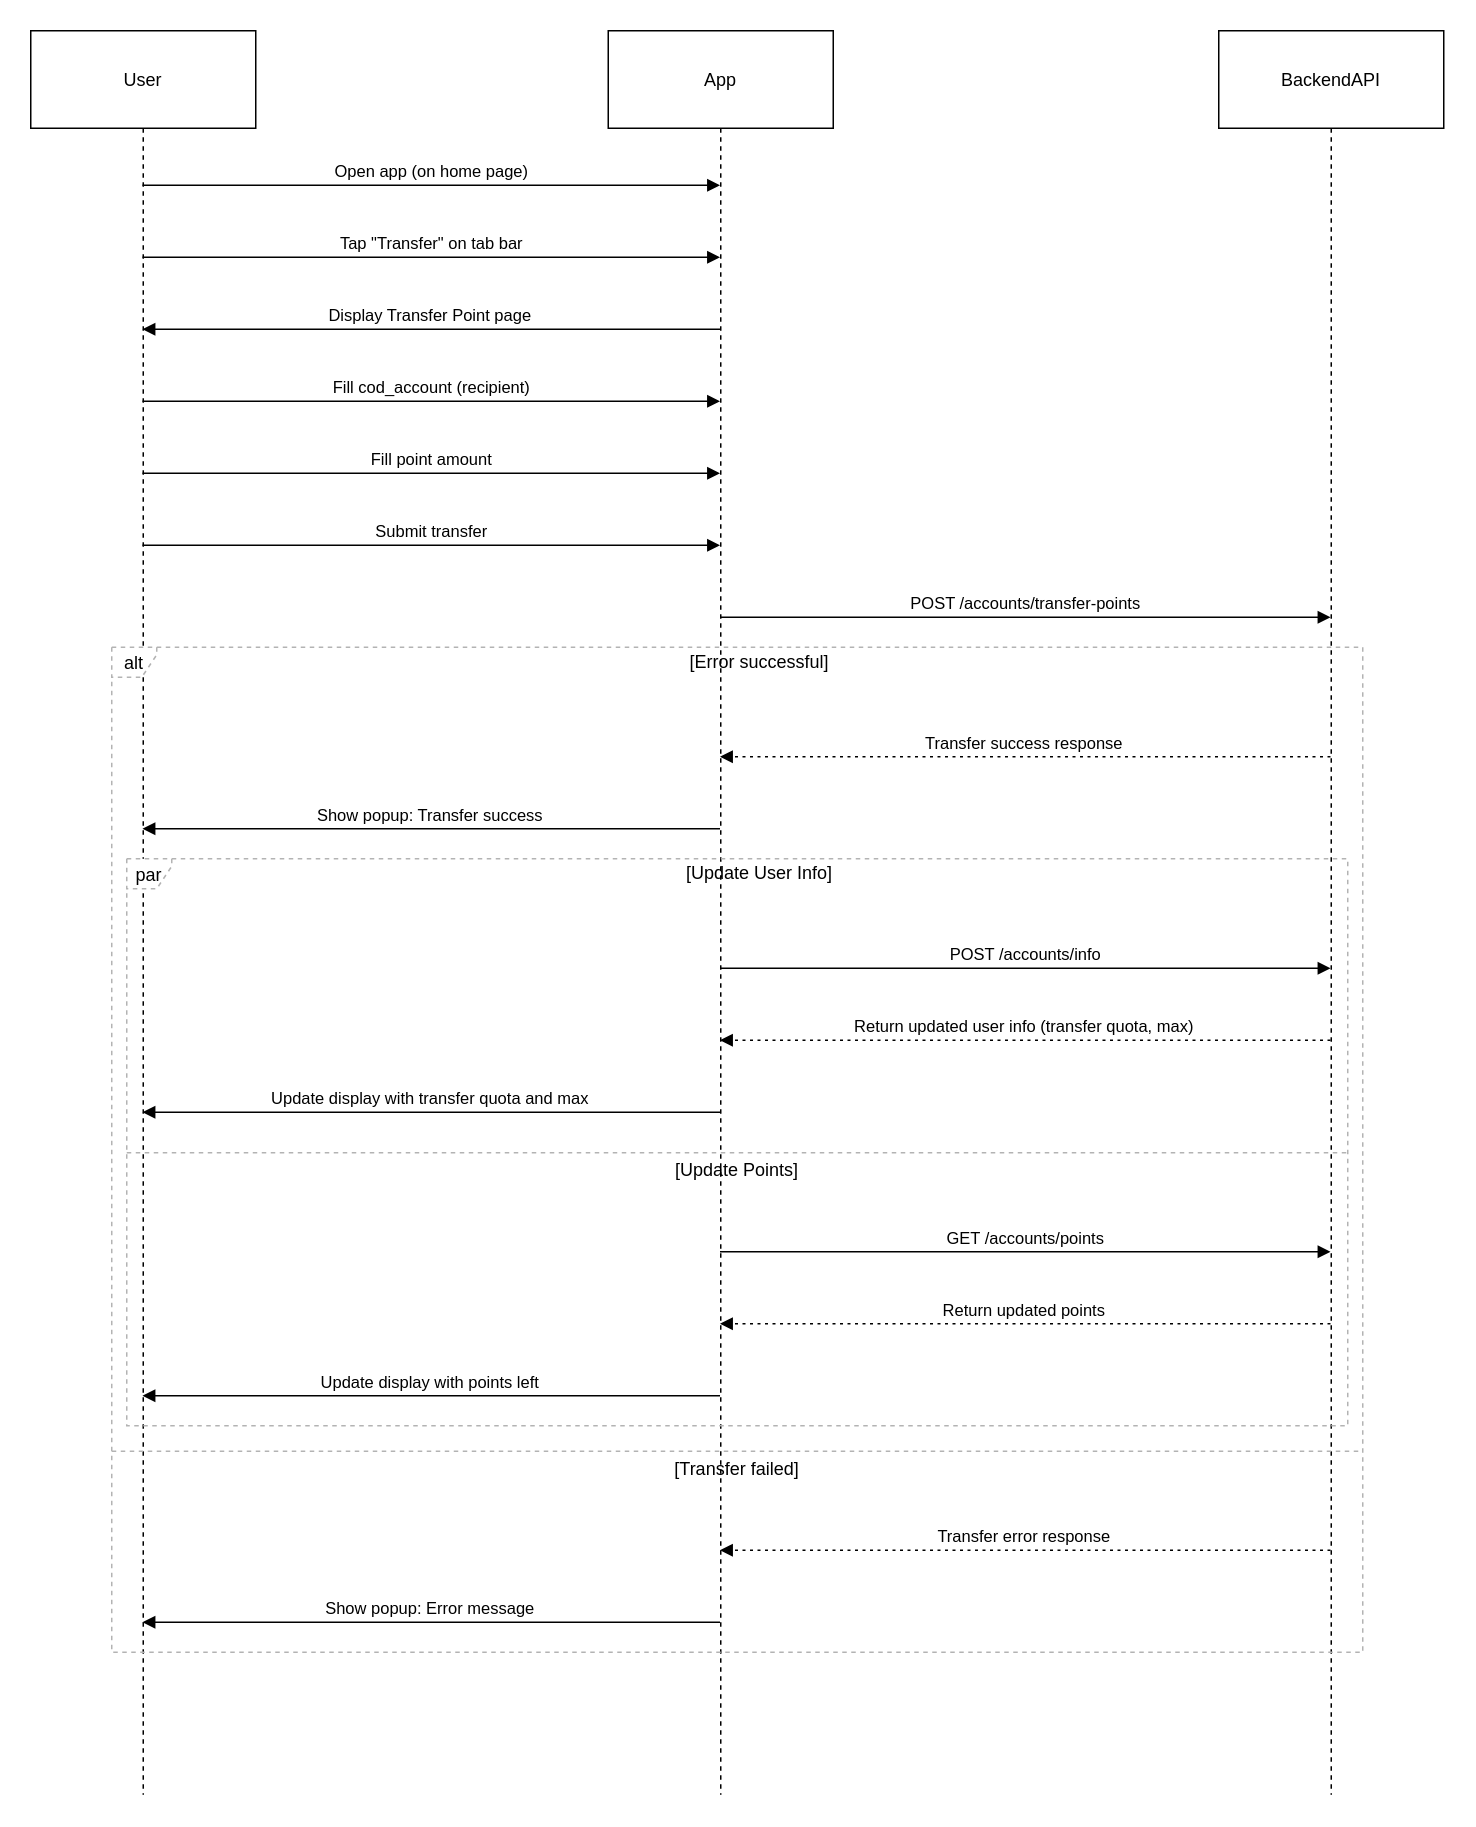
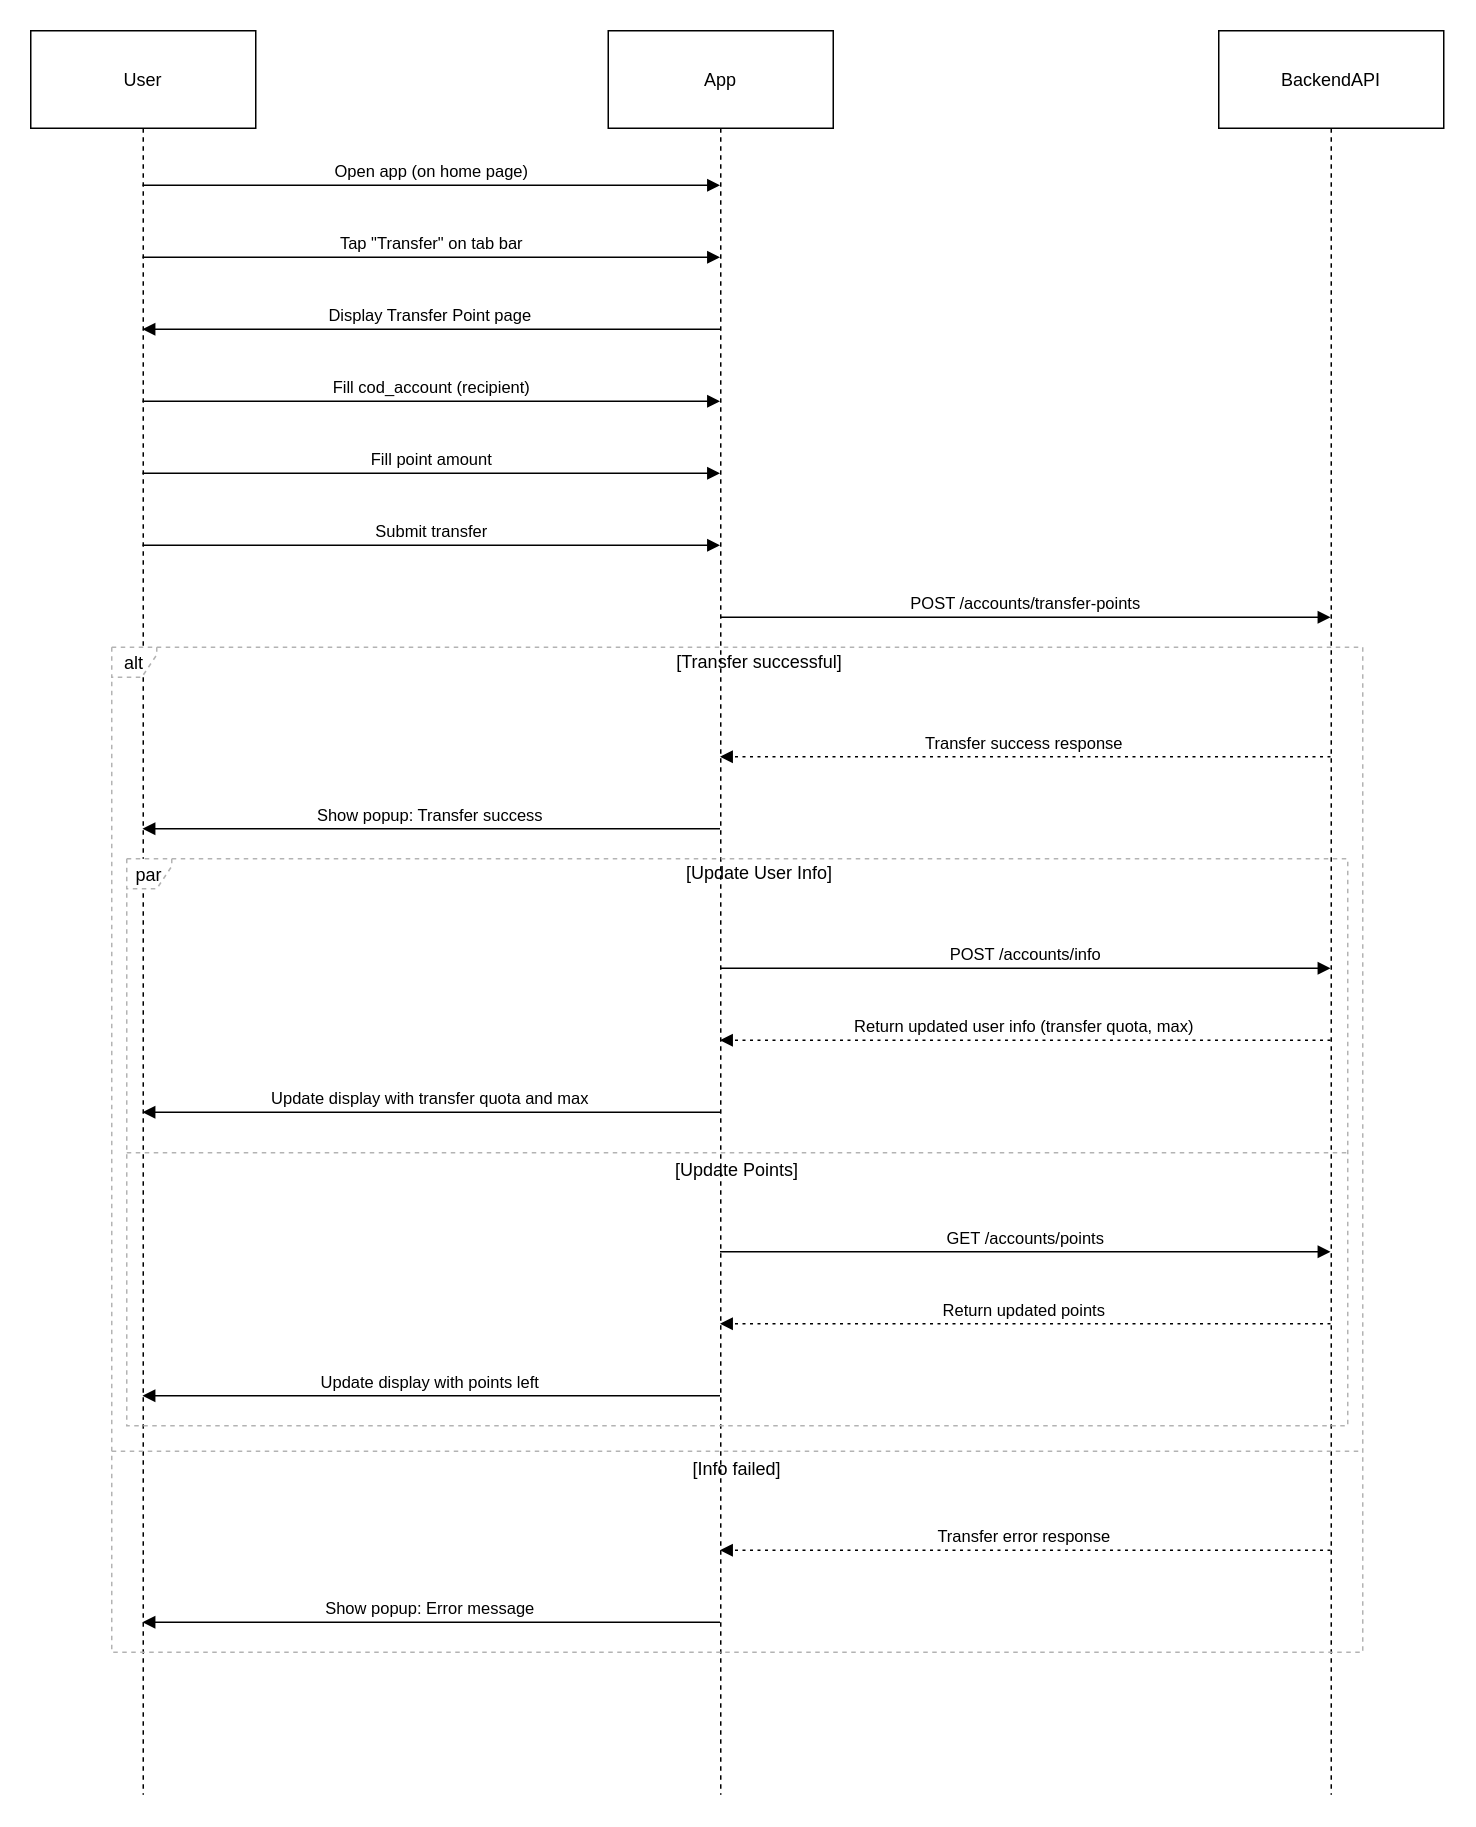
  <mxCell id="0" />
  <mxCell id="1" parent="0" />
  <mxCell id="2" value="User" style="shape=umlLifeline;perimeter=lifelinePerimeter;whiteSpace=wrap;container=1;dropTarget=0;collapsible=0;recursiveResize=0;outlineConnect=0;portConstraint=eastwest;newEdgeStyle={&quot;edgeStyle&quot;:&quot;elbowEdgeStyle&quot;,&quot;elbow&quot;:&quot;vertical&quot;,&quot;curved&quot;:0,&quot;rounded&quot;:0};size=65;" vertex="1" parent="1"><mxGeometry x="20" y="20" width="150" height="1176" as="geometry" /></mxCell>
  <mxCell id="3" value="App" style="shape=umlLifeline;perimeter=lifelinePerimeter;whiteSpace=wrap;container=1;dropTarget=0;collapsible=0;recursiveResize=0;outlineConnect=0;portConstraint=eastwest;newEdgeStyle={&quot;edgeStyle&quot;:&quot;elbowEdgeStyle&quot;,&quot;elbow&quot;:&quot;vertical&quot;,&quot;curved&quot;:0,&quot;rounded&quot;:0};size=65;" vertex="1" parent="1"><mxGeometry x="405" y="20" width="150" height="1176" as="geometry" /></mxCell>
  <mxCell id="4" value="BackendAPI" style="shape=umlLifeline;perimeter=lifelinePerimeter;whiteSpace=wrap;container=1;dropTarget=0;collapsible=0;recursiveResize=0;outlineConnect=0;portConstraint=eastwest;newEdgeStyle={&quot;edgeStyle&quot;:&quot;elbowEdgeStyle&quot;,&quot;elbow&quot;:&quot;vertical&quot;,&quot;curved&quot;:0,&quot;rounded&quot;:0};size=65;" vertex="1" parent="1"><mxGeometry x="812" y="20" width="150" height="1176" as="geometry" /></mxCell>
  <mxCell id="5" value="par" style="shape=umlFrame;dashed=1;pointerEvents=0;dropTarget=0;strokeColor=#B3B3B3;height=20;width=30" vertex="1" parent="1"><mxGeometry x="84" y="572" width="814" height="378" as="geometry" /></mxCell>
  <mxCell id="6" value="[Update User Info]" style="text;strokeColor=none;fillColor=none;align=center;verticalAlign=middle;whiteSpace=wrap;" vertex="1" parent="5"><mxGeometry x="30" width="784" height="20" as="geometry" /></mxCell>
  <mxCell id="7" value="[Update Points]" style="shape=line;dashed=1;whiteSpace=wrap;verticalAlign=top;labelPosition=center;verticalLabelPosition=middle;align=center;strokeColor=#B3B3B3;" vertex="1" parent="5"><mxGeometry y="194" width="814" height="4" as="geometry" /></mxCell>
  <mxCell id="8" value="alt" style="shape=umlFrame;dashed=1;pointerEvents=0;dropTarget=0;strokeColor=#B3B3B3;height=20;width=30" vertex="1" parent="1"><mxGeometry x="74" y="431" width="834" height="670" as="geometry" /></mxCell>
- <mxCell id="9" value="[Error successful]" style="text;strokeColor=none;fillColor=none;align=center;verticalAlign=middle;whiteSpace=wrap;" vertex="1" parent="8"><mxGeometry x="30" width="804" height="20" as="geometry" /></mxCell>
- <mxCell id="10" value="[Transfer failed]" style="shape=line;dashed=1;whiteSpace=wrap;verticalAlign=top;labelPosition=center;verticalLabelPosition=middle;align=center;strokeColor=#B3B3B3;" vertex="1" parent="8"><mxGeometry y="534" width="834" height="4" as="geometry" /></mxCell>
+ <mxCell id="9" value="[Transfer successful]" style="text;strokeColor=none;fillColor=none;align=center;verticalAlign=middle;whiteSpace=wrap;" vertex="1" parent="8"><mxGeometry x="30" width="804" height="20" as="geometry" /></mxCell>
+ <mxCell id="10" value="[Info failed]" style="shape=line;dashed=1;whiteSpace=wrap;verticalAlign=top;labelPosition=center;verticalLabelPosition=middle;align=center;strokeColor=#B3B3B3;" vertex="1" parent="8"><mxGeometry y="534" width="834" height="4" as="geometry" /></mxCell>
  <mxCell id="11" value="Open app (on home page)" style="verticalAlign=bottom;endArrow=block;edgeStyle=elbowEdgeStyle;elbow=vertical;curved=0;rounded=0;" edge="1" parent="1" source="2" target="3"><mxGeometry relative="1" as="geometry"><Array as="points"><mxPoint x="296" y="123" /></Array></mxGeometry></mxCell>
  <mxCell id="12" value="Tap &quot;Transfer&quot; on tab bar" style="verticalAlign=bottom;endArrow=block;edgeStyle=elbowEdgeStyle;elbow=vertical;curved=0;rounded=0;" edge="1" parent="1" source="2" target="3"><mxGeometry relative="1" as="geometry"><Array as="points"><mxPoint x="296" y="171" /></Array></mxGeometry></mxCell>
  <mxCell id="13" value="Display Transfer Point page" style="verticalAlign=bottom;endArrow=block;edgeStyle=elbowEdgeStyle;elbow=vertical;curved=0;rounded=0;" edge="1" parent="1" source="3" target="2"><mxGeometry relative="1" as="geometry"><Array as="points"><mxPoint x="299" y="219" /></Array></mxGeometry></mxCell>
  <mxCell id="14" value="Fill cod_account (recipient)" style="verticalAlign=bottom;endArrow=block;edgeStyle=elbowEdgeStyle;elbow=vertical;curved=0;rounded=0;" edge="1" parent="1" source="2" target="3"><mxGeometry relative="1" as="geometry"><Array as="points"><mxPoint x="296" y="267" /></Array></mxGeometry></mxCell>
  <mxCell id="15" value="Fill point amount" style="verticalAlign=bottom;endArrow=block;edgeStyle=elbowEdgeStyle;elbow=vertical;curved=0;rounded=0;" edge="1" parent="1" source="2" target="3"><mxGeometry relative="1" as="geometry"><Array as="points"><mxPoint x="296" y="315" /></Array></mxGeometry></mxCell>
  <mxCell id="16" value="Submit transfer" style="verticalAlign=bottom;endArrow=block;edgeStyle=elbowEdgeStyle;elbow=vertical;curved=0;rounded=0;" edge="1" parent="1" source="2" target="3"><mxGeometry relative="1" as="geometry"><Array as="points"><mxPoint x="296" y="363" /></Array></mxGeometry></mxCell>
  <mxCell id="17" value="POST /accounts/transfer-points" style="verticalAlign=bottom;endArrow=block;edgeStyle=elbowEdgeStyle;elbow=vertical;curved=0;rounded=0;" edge="1" parent="1" source="3" target="4"><mxGeometry relative="1" as="geometry"><Array as="points"><mxPoint x="692" y="411" /></Array></mxGeometry></mxCell>
  <mxCell id="18" value="Transfer success response" style="verticalAlign=bottom;endArrow=block;edgeStyle=elbowEdgeStyle;elbow=vertical;curved=0;rounded=0;dashed=1;dashPattern=2 3;" edge="1" parent="1" source="4" target="3"><mxGeometry relative="1" as="geometry"><Array as="points"><mxPoint x="695" y="504" /></Array></mxGeometry></mxCell>
  <mxCell id="19" value="Show popup: Transfer success" style="verticalAlign=bottom;endArrow=block;edgeStyle=elbowEdgeStyle;elbow=vertical;curved=0;rounded=0;" edge="1" parent="1" source="3" target="2"><mxGeometry relative="1" as="geometry"><Array as="points"><mxPoint x="299" y="552" /></Array></mxGeometry></mxCell>
  <mxCell id="20" value="POST /accounts/info" style="verticalAlign=bottom;endArrow=block;edgeStyle=elbowEdgeStyle;elbow=vertical;curved=0;rounded=0;" edge="1" parent="1" source="3" target="4"><mxGeometry relative="1" as="geometry"><Array as="points"><mxPoint x="692" y="645" /></Array></mxGeometry></mxCell>
  <mxCell id="21" value="Return updated user info (transfer quota, max)" style="verticalAlign=bottom;endArrow=block;edgeStyle=elbowEdgeStyle;elbow=vertical;curved=0;rounded=0;dashed=1;dashPattern=2 3;" edge="1" parent="1" source="4" target="3"><mxGeometry relative="1" as="geometry"><Array as="points"><mxPoint x="695" y="693" /></Array></mxGeometry></mxCell>
  <mxCell id="22" value="Update display with transfer quota and max" style="verticalAlign=bottom;endArrow=block;edgeStyle=elbowEdgeStyle;elbow=vertical;curved=0;rounded=0;" edge="1" parent="1" source="3" target="2"><mxGeometry relative="1" as="geometry"><Array as="points"><mxPoint x="299" y="741" /></Array></mxGeometry></mxCell>
  <mxCell id="23" value="GET /accounts/points" style="verticalAlign=bottom;endArrow=block;edgeStyle=elbowEdgeStyle;elbow=vertical;curved=0;rounded=0;" edge="1" parent="1" source="3" target="4"><mxGeometry relative="1" as="geometry"><Array as="points"><mxPoint x="692" y="834" /></Array></mxGeometry></mxCell>
  <mxCell id="24" value="Return updated points" style="verticalAlign=bottom;endArrow=block;edgeStyle=elbowEdgeStyle;elbow=vertical;curved=0;rounded=0;dashed=1;dashPattern=2 3;" edge="1" parent="1" source="4" target="3"><mxGeometry relative="1" as="geometry"><Array as="points"><mxPoint x="695" y="882" /></Array></mxGeometry></mxCell>
  <mxCell id="25" value="Update display with points left" style="verticalAlign=bottom;endArrow=block;edgeStyle=elbowEdgeStyle;elbow=vertical;curved=0;rounded=0;" edge="1" parent="1" source="3" target="2"><mxGeometry relative="1" as="geometry"><Array as="points"><mxPoint x="299" y="930" /></Array></mxGeometry></mxCell>
  <mxCell id="26" value="Transfer error response" style="verticalAlign=bottom;endArrow=block;edgeStyle=elbowEdgeStyle;elbow=vertical;curved=0;rounded=0;dashed=1;dashPattern=2 3;" edge="1" parent="1" source="4" target="3"><mxGeometry relative="1" as="geometry"><Array as="points"><mxPoint x="695" y="1033" /></Array></mxGeometry></mxCell>
  <mxCell id="27" value="Show popup: Error message" style="verticalAlign=bottom;endArrow=block;edgeStyle=elbowEdgeStyle;elbow=vertical;curved=0;rounded=0;" edge="1" parent="1" source="3" target="2"><mxGeometry relative="1" as="geometry"><Array as="points"><mxPoint x="299" y="1081" /></Array></mxGeometry></mxCell>
